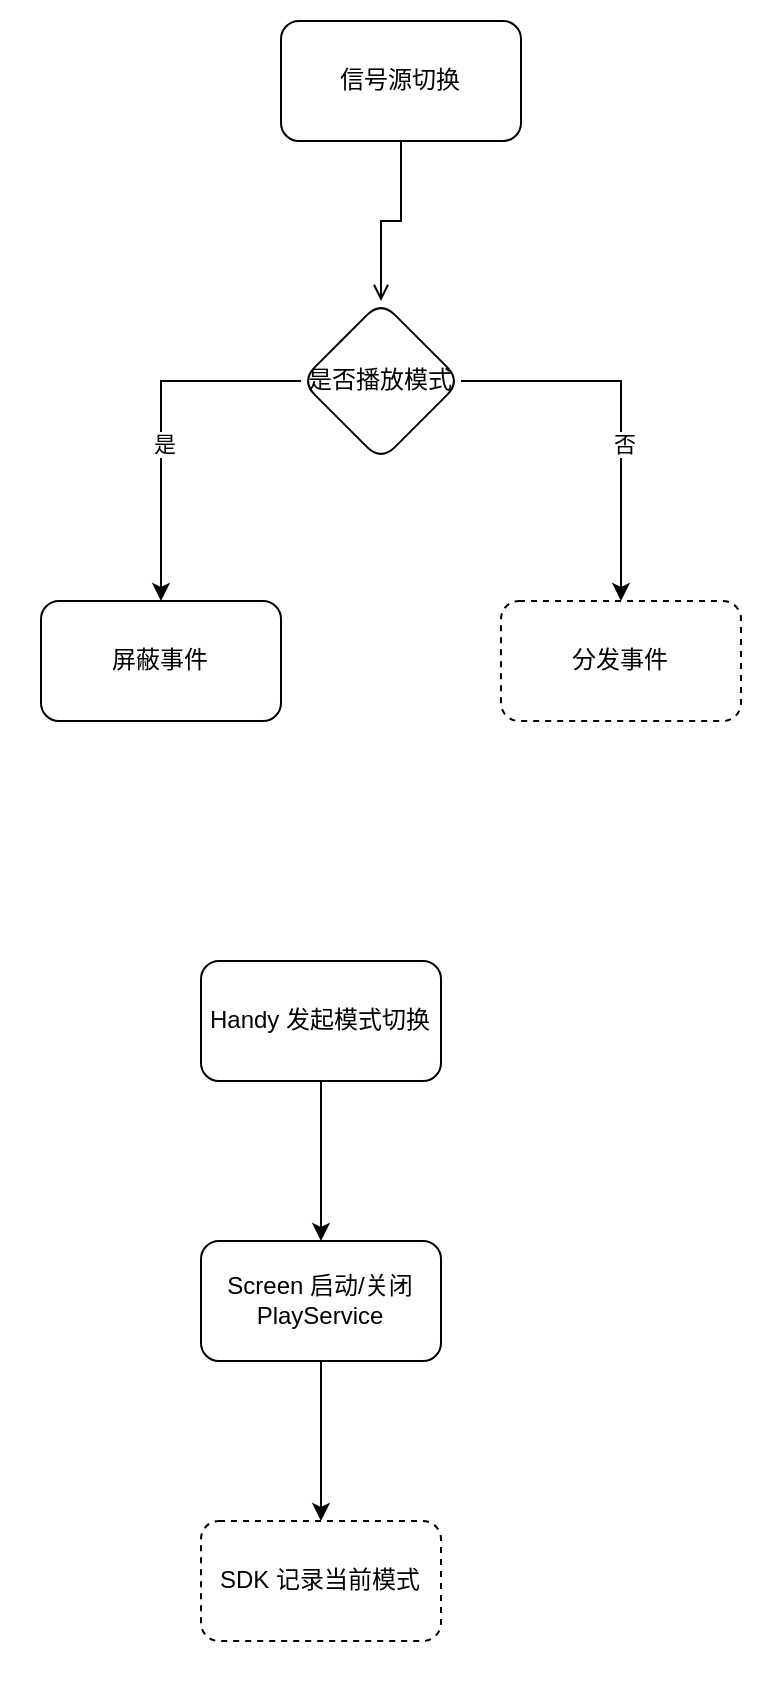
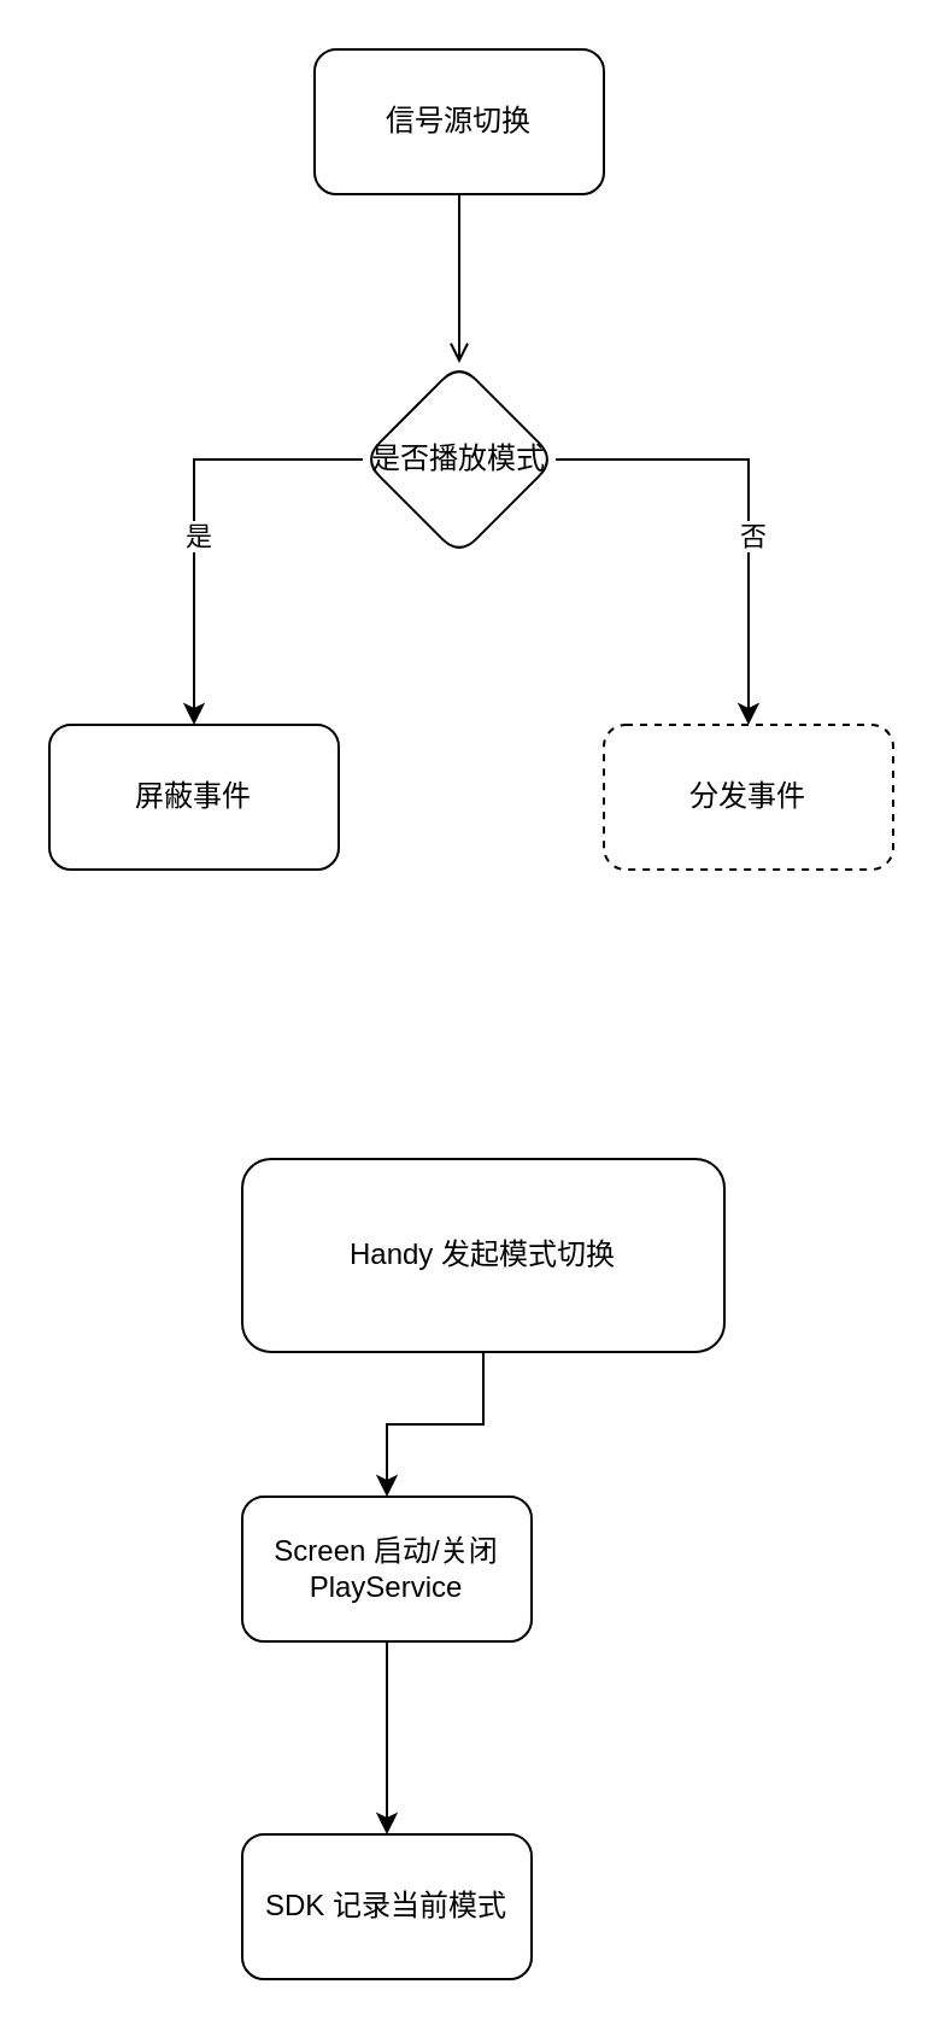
  <mxCell id="0" />
  <mxCell id="1" parent="0" />
  <mxCell id="2" value="" style="edgeStyle=orthogonalEdgeStyle;rounded=0;orthogonalLoop=1;jettySize=auto;html=1;" edge="1" parent="1" source="3" target="5"><mxGeometry relative="1" as="geometry" /></mxCell>
- <mxCell id="3" value="Handy 发起模式切换" style="rounded=1;whiteSpace=wrap;html=1;" vertex="1" parent="1"><mxGeometry x="100" y="480" width="120" height="60" as="geometry" /></mxCell>
+ <mxCell id="3" value="Handy 发起模式切换" style="rounded=1;whiteSpace=wrap;html=1;" vertex="1" parent="1"><mxGeometry x="100" y="480" width="200" height="80" as="geometry" /></mxCell>
  <mxCell id="4" value="" style="edgeStyle=orthogonalEdgeStyle;rounded=0;orthogonalLoop=1;jettySize=auto;html=1;" edge="1" parent="1" source="5" target="6"><mxGeometry relative="1" as="geometry" /></mxCell>
  <mxCell id="5" value="Screen 启动/关闭 PlayService" style="whiteSpace=wrap;html=1;rounded=1;" vertex="1" parent="1"><mxGeometry x="100" y="620" width="120" height="60" as="geometry" /></mxCell>
- <mxCell id="6" value="SDK 记录当前模式" style="whiteSpace=wrap;html=1;rounded=1;dashed=1;" vertex="1" parent="1"><mxGeometry x="100" y="760" width="120" height="60" as="geometry" /></mxCell>
+ <mxCell id="6" value="SDK 记录当前模式" style="whiteSpace=wrap;html=1;rounded=1;" vertex="1" parent="1"><mxGeometry x="100" y="760" width="120" height="60" as="geometry" /></mxCell>
  <mxCell id="7" value="" style="edgeStyle=orthogonalEdgeStyle;rounded=0;orthogonalLoop=1;jettySize=auto;html=1;endArrow=open;" edge="1" parent="1" source="8" target="13"><mxGeometry relative="1" as="geometry" /></mxCell>
- <mxCell id="8" value="信号源切换" style="rounded=1;whiteSpace=wrap;html=1;" vertex="1" parent="1"><mxGeometry x="140" y="10" width="120" height="60" as="geometry" /></mxCell>
+ <mxCell id="8" value="信号源切换" style="rounded=1;whiteSpace=wrap;html=1;" vertex="1" parent="1"><mxGeometry x="130" y="20" width="120" height="60" as="geometry" /></mxCell>
  <mxCell id="9" value="" style="edgeStyle=orthogonalEdgeStyle;rounded=0;orthogonalLoop=1;jettySize=auto;html=1;" edge="1" parent="1" source="13" target="14"><mxGeometry relative="1" as="geometry" /></mxCell>
  <mxCell id="10" value="是" style="edgeLabel;html=1;align=center;verticalAlign=middle;resizable=0;points=[];" vertex="1" connectable="0" parent="9"><mxGeometry x="0.117" y="1" relative="1" as="geometry"><mxPoint as="offset" /></mxGeometry></mxCell>
  <mxCell id="11" value="" style="edgeStyle=orthogonalEdgeStyle;rounded=0;orthogonalLoop=1;jettySize=auto;html=1;" edge="1" parent="1" source="13" target="15"><mxGeometry relative="1" as="geometry" /></mxCell>
  <mxCell id="12" value="否" style="edgeLabel;html=1;align=center;verticalAlign=middle;resizable=0;points=[];" vertex="1" connectable="0" parent="11"><mxGeometry x="0.153" y="1" relative="1" as="geometry"><mxPoint y="1" as="offset" /></mxGeometry></mxCell>
  <mxCell id="13" value="是否播放模式" style="rhombus;whiteSpace=wrap;html=1;rounded=1;" vertex="1" parent="1"><mxGeometry x="150" y="150" width="80" height="80" as="geometry" /></mxCell>
  <mxCell id="14" value="屏蔽事件" style="whiteSpace=wrap;html=1;rounded=1;" vertex="1" parent="1"><mxGeometry x="20" y="300" width="120" height="60" as="geometry" /></mxCell>
  <mxCell id="15" value="分发事件" style="whiteSpace=wrap;html=1;rounded=1;dashed=1;" vertex="1" parent="1"><mxGeometry x="250" y="300" width="120" height="60" as="geometry" /></mxCell>
